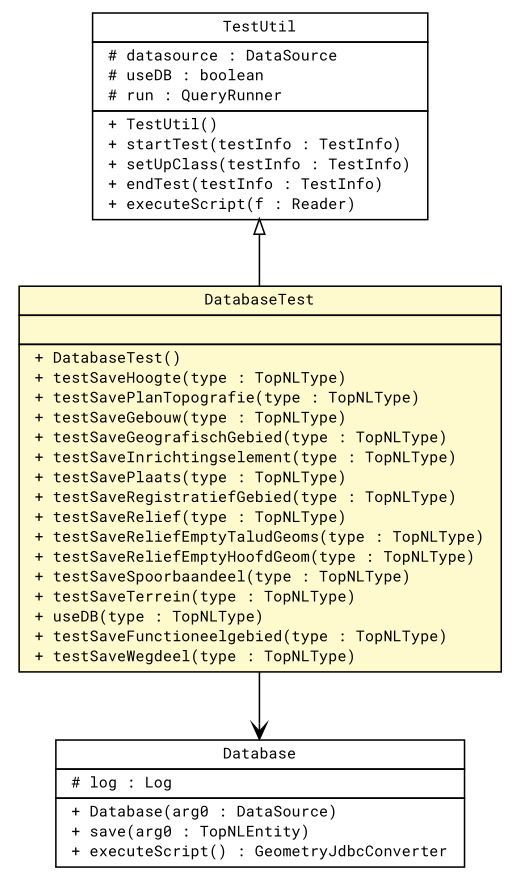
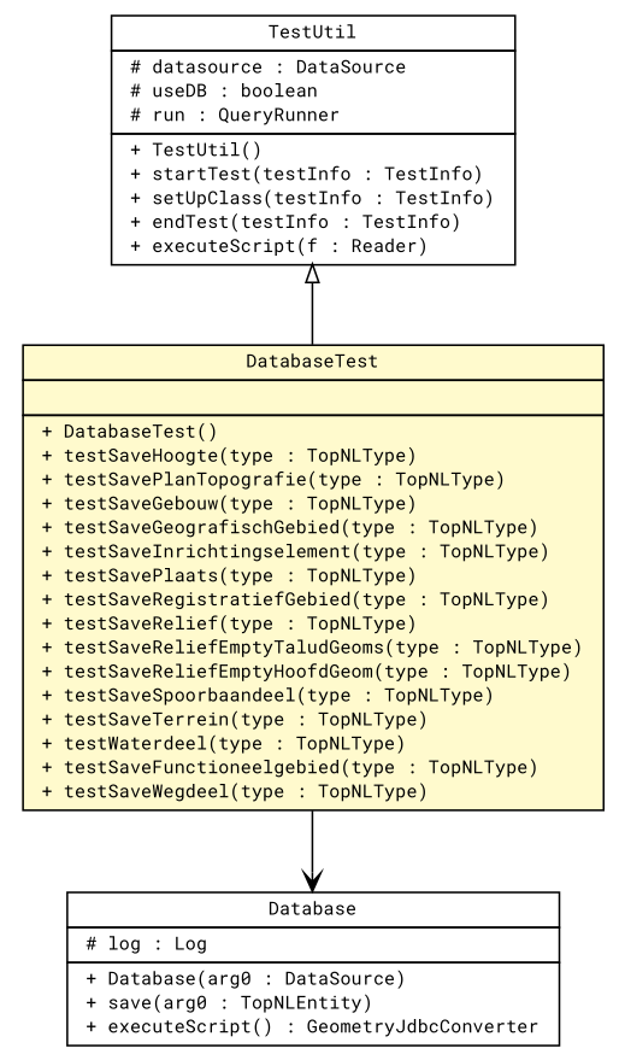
  digraph {
    fontname="Roboto Mono"
    nodesep=0.25
    ranksep=0.5
    node [fontcolor=black fontname="Roboto Mono" fontsize=10.0 shape=plaintext]
    edge [fontname="Roboto Mono" headport=p labelfontname=Helvetica labelfontsize=10 tailport=p]
    n1 [label=<<table title="nl.b3p.topnl.TestUtil" border="0" cellborder="1" cellspacing="0" cellpadding="2" port="p" href="./TestUtil.html"> 		<tr><td><table border="0" cellspacing="0" cellpadding="1"> <tr><td align="center" balign="center"> TestUtil </td></tr> 		</table></td></tr> 		<tr><td><table border="0" cellspacing="0" cellpadding="1"> <tr><td align="left" balign="left"> # datasource : DataSource </td></tr> <tr><td align="left" balign="left"> # useDB : boolean </td></tr> <tr><td align="left" balign="left"> # run : QueryRunner </td></tr> 		</table></td></tr> 		<tr><td><table border="0" cellspacing="0" cellpadding="1"> <tr><td align="left" balign="left"> + TestUtil() </td></tr> <tr><td align="left" balign="left"> + startTest(testInfo : TestInfo) </td></tr> <tr><td align="left" balign="left"> + setUpClass(testInfo : TestInfo) </td></tr> <tr><td align="left" balign="left"> + endTest(testInfo : TestInfo) </td></tr> <tr><td align="left" balign="left"> + executeScript(f : Reader) </td></tr> 		</table></td></tr> 		</table>>]
-   n2 [label=<<table title="nl.b3p.topnl.DatabaseTest" border="0" cellborder="1" cellspacing="0" cellpadding="2" port="p" bgcolor="lemonChiffon" href="./DatabaseTest.html"> 		<tr><td><table border="0" cellspacing="0" cellpadding="1"> <tr><td align="center" balign="center"> DatabaseTest </td></tr> 		</table></td></tr> 		<tr><td><table border="0" cellspacing="0" cellpadding="1"> <tr><td align="left" balign="left">  </td></tr> 		</table></td></tr> 		<tr><td><table border="0" cellspacing="0" cellpadding="1"> <tr><td align="left" balign="left"> + DatabaseTest() </td></tr> <tr><td align="left" balign="left"> + testSaveHoogte(type : TopNLType) </td></tr> <tr><td align="left" balign="left"> + testSavePlanTopografie(type : TopNLType) </td></tr> <tr><td align="left" balign="left"> + testSaveGebouw(type : TopNLType) </td></tr> <tr><td align="left" balign="left"> + testSaveGeografischGebied(type : TopNLType) </td></tr> <tr><td align="left" balign="left"> + testSaveInrichtingselement(type : TopNLType) </td></tr> <tr><td align="left" balign="left"> + testSavePlaats(type : TopNLType) </td></tr> <tr><td align="left" balign="left"> + testSaveRegistratiefGebied(type : TopNLType) </td></tr> <tr><td align="left" balign="left"> + testSaveRelief(type : TopNLType) </td></tr> <tr><td align="left" balign="left"> + testSaveReliefEmptyTaludGeoms(type : TopNLType) </td></tr> <tr><td align="left" balign="left"> + testSaveReliefEmptyHoofdGeom(type : TopNLType) </td></tr> <tr><td align="left" balign="left"> + testSaveSpoorbaandeel(type : TopNLType) </td></tr> <tr><td align="left" balign="left"> + testSaveTerrein(type : TopNLType) </td></tr> <tr><td align="left" balign="left"> + useDB(type : TopNLType) </td></tr> <tr><td align="left" balign="left"> + testSaveFunctioneelgebied(type : TopNLType) </td></tr> <tr><td align="left" balign="left"> + testSaveWegdeel(type : TopNLType) </td></tr> 		</table></td></tr> 		</table>>]
+   n2 [label=<<table title="nl.b3p.topnl.DatabaseTest" border="0" cellborder="1" cellspacing="0" cellpadding="2" port="p" bgcolor="lemonChiffon" href="./DatabaseTest.html"> 		<tr><td><table border="0" cellspacing="0" cellpadding="1"> <tr><td align="center" balign="center"> DatabaseTest </td></tr> 		</table></td></tr> 		<tr><td><table border="0" cellspacing="0" cellpadding="1"> <tr><td align="left" balign="left">  </td></tr> 		</table></td></tr> 		<tr><td><table border="0" cellspacing="0" cellpadding="1"> <tr><td align="left" balign="left"> + DatabaseTest() </td></tr> <tr><td align="left" balign="left"> + testSaveHoogte(type : TopNLType) </td></tr> <tr><td align="left" balign="left"> + testSavePlanTopografie(type : TopNLType) </td></tr> <tr><td align="left" balign="left"> + testSaveGebouw(type : TopNLType) </td></tr> <tr><td align="left" balign="left"> + testSaveGeografischGebied(type : TopNLType) </td></tr> <tr><td align="left" balign="left"> + testSaveInrichtingselement(type : TopNLType) </td></tr> <tr><td align="left" balign="left"> + testSavePlaats(type : TopNLType) </td></tr> <tr><td align="left" balign="left"> + testSaveRegistratiefGebied(type : TopNLType) </td></tr> <tr><td align="left" balign="left"> + testSaveRelief(type : TopNLType) </td></tr> <tr><td align="left" balign="left"> + testSaveReliefEmptyTaludGeoms(type : TopNLType) </td></tr> <tr><td align="left" balign="left"> + testSaveReliefEmptyHoofdGeom(type : TopNLType) </td></tr> <tr><td align="left" balign="left"> + testSaveSpoorbaandeel(type : TopNLType) </td></tr> <tr><td align="left" balign="left"> + testSaveTerrein(type : TopNLType) </td></tr> <tr><td align="left" balign="left"> + testWaterdeel(type : TopNLType) </td></tr> <tr><td align="left" balign="left"> + testSaveFunctioneelgebied(type : TopNLType) </td></tr> <tr><td align="left" balign="left"> + testSaveWegdeel(type : TopNLType) </td></tr> 		</table></td></tr> 		</table>>]
    n3 [label=<<table title="nl.b3p.topnl.Database" border="0" cellborder="1" cellspacing="0" cellpadding="2" port="p"> 		<tr><td><table border="0" cellspacing="0" cellpadding="1"> <tr><td align="center" balign="center"> Database </td></tr> 		</table></td></tr> 		<tr><td><table border="0" cellspacing="0" cellpadding="1"> <tr><td align="left" balign="left"> # log : Log </td></tr> 		</table></td></tr> 		<tr><td><table border="0" cellspacing="0" cellpadding="1"> <tr><td align="left" balign="left"> + Database(arg0 : DataSource) </td></tr> <tr><td align="left" balign="left"> + save(arg0 : TopNLEntity) </td></tr> <tr><td align="left" balign="left"> + executeScript() : GeometryJdbcConverter </td></tr> 		</table></td></tr> 		</table>>]
    n1 -> n2 [arrowtail=empty dir=back fontsize=10]
    n2 -> n3 [arrowhead=open color=black fontcolor=black fontsize=10.0]
  }
